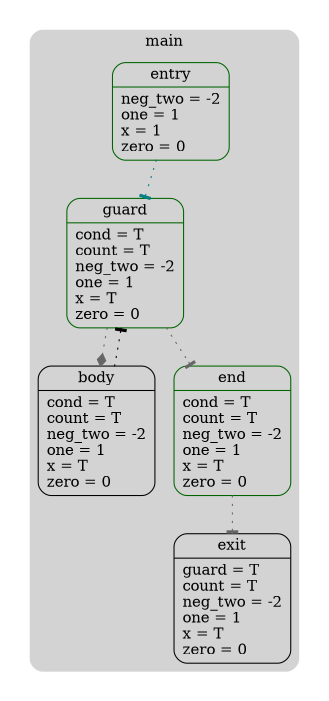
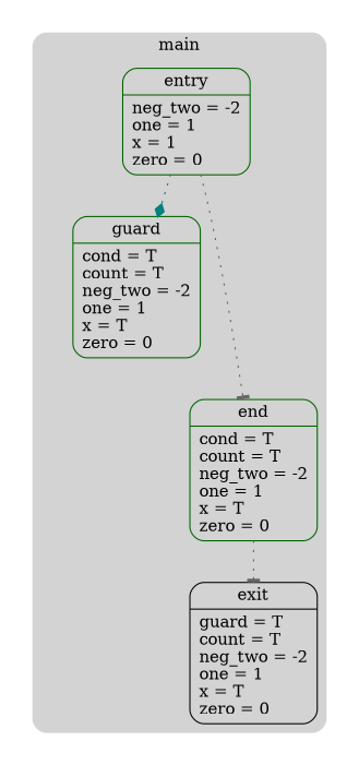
  digraph {
    compound=true
    node [color=darkgreen shape=Mrecord]
    edge [arrowhead=tee color=gray40 style=dotted]
    n1 [label="{entry|neg_two = -2\lone = 1\lx = 1\lzero = 0\l}"]
    n2 [label="{guard|cond = T\lcount = T\lneg_two = -2\lone = 1\lx = T\lzero = 0\l}"]
-   n3 [color=black label="{body|cond = T\lcount = T\lneg_two = -2\lone = 1\lx = T\lzero = 0\l}"]
    n4 [label="{end|cond = T\lcount = T\lneg_two = -2\lone = 1\lx = T\lzero = 0\l}"]
    n5 [color=black label="{exit|guard = T\lcount = T\lneg_two = -2\lone = 1\lx = T\lzero = 0\l}"]
    subgraph cluster_1 {
      peripheries=0
      subgraph cluster_2 {
        peripheries=0
        subgraph cluster_3 {
          bgcolor=lightgray
          color=darkgray
          label=main
          peripheries=0
          style=rounded
          n1
          n2
-         n3
          n4
          n5
        }
      }
    }
-   n1 -> n2 [color=teal]
-   n2 -> n3 [arrowhead=diamond]
-   n2 -> n4
-   n3 -> n2 [color=black]
+   n1 -> n2 [arrowhead=diamond color=teal]
+   n1 -> n4
    n4 -> n5
  }
